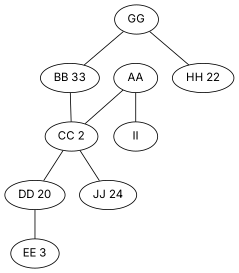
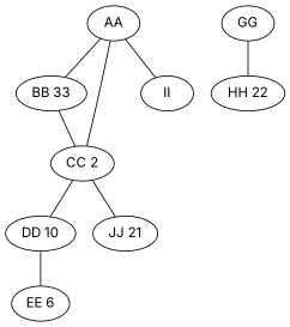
  graph {
    fontname=Inter
    node [fontname=Inter]
    edge [fontname=Inter]
    n1 [label="BB 33"]
    n2 [label="CC 2"]
    AA
    II
-   n5 [label="DD 20"]
-   n6 [label="EE 3"]
-   n7 [label="JJ 24"]
+   n5 [label="DD 10"]
+   n6 [label="EE 6"]
+   n7 [label="JJ 21"]
    n8 [label="HH 22"]
    GG
    n1 -- n2
    n2 -- n5
    n2 -- n7
-   GG -- n1
+   AA -- n1
    AA -- n2
    AA -- II
    n5 -- n6
    GG -- n8
  }
